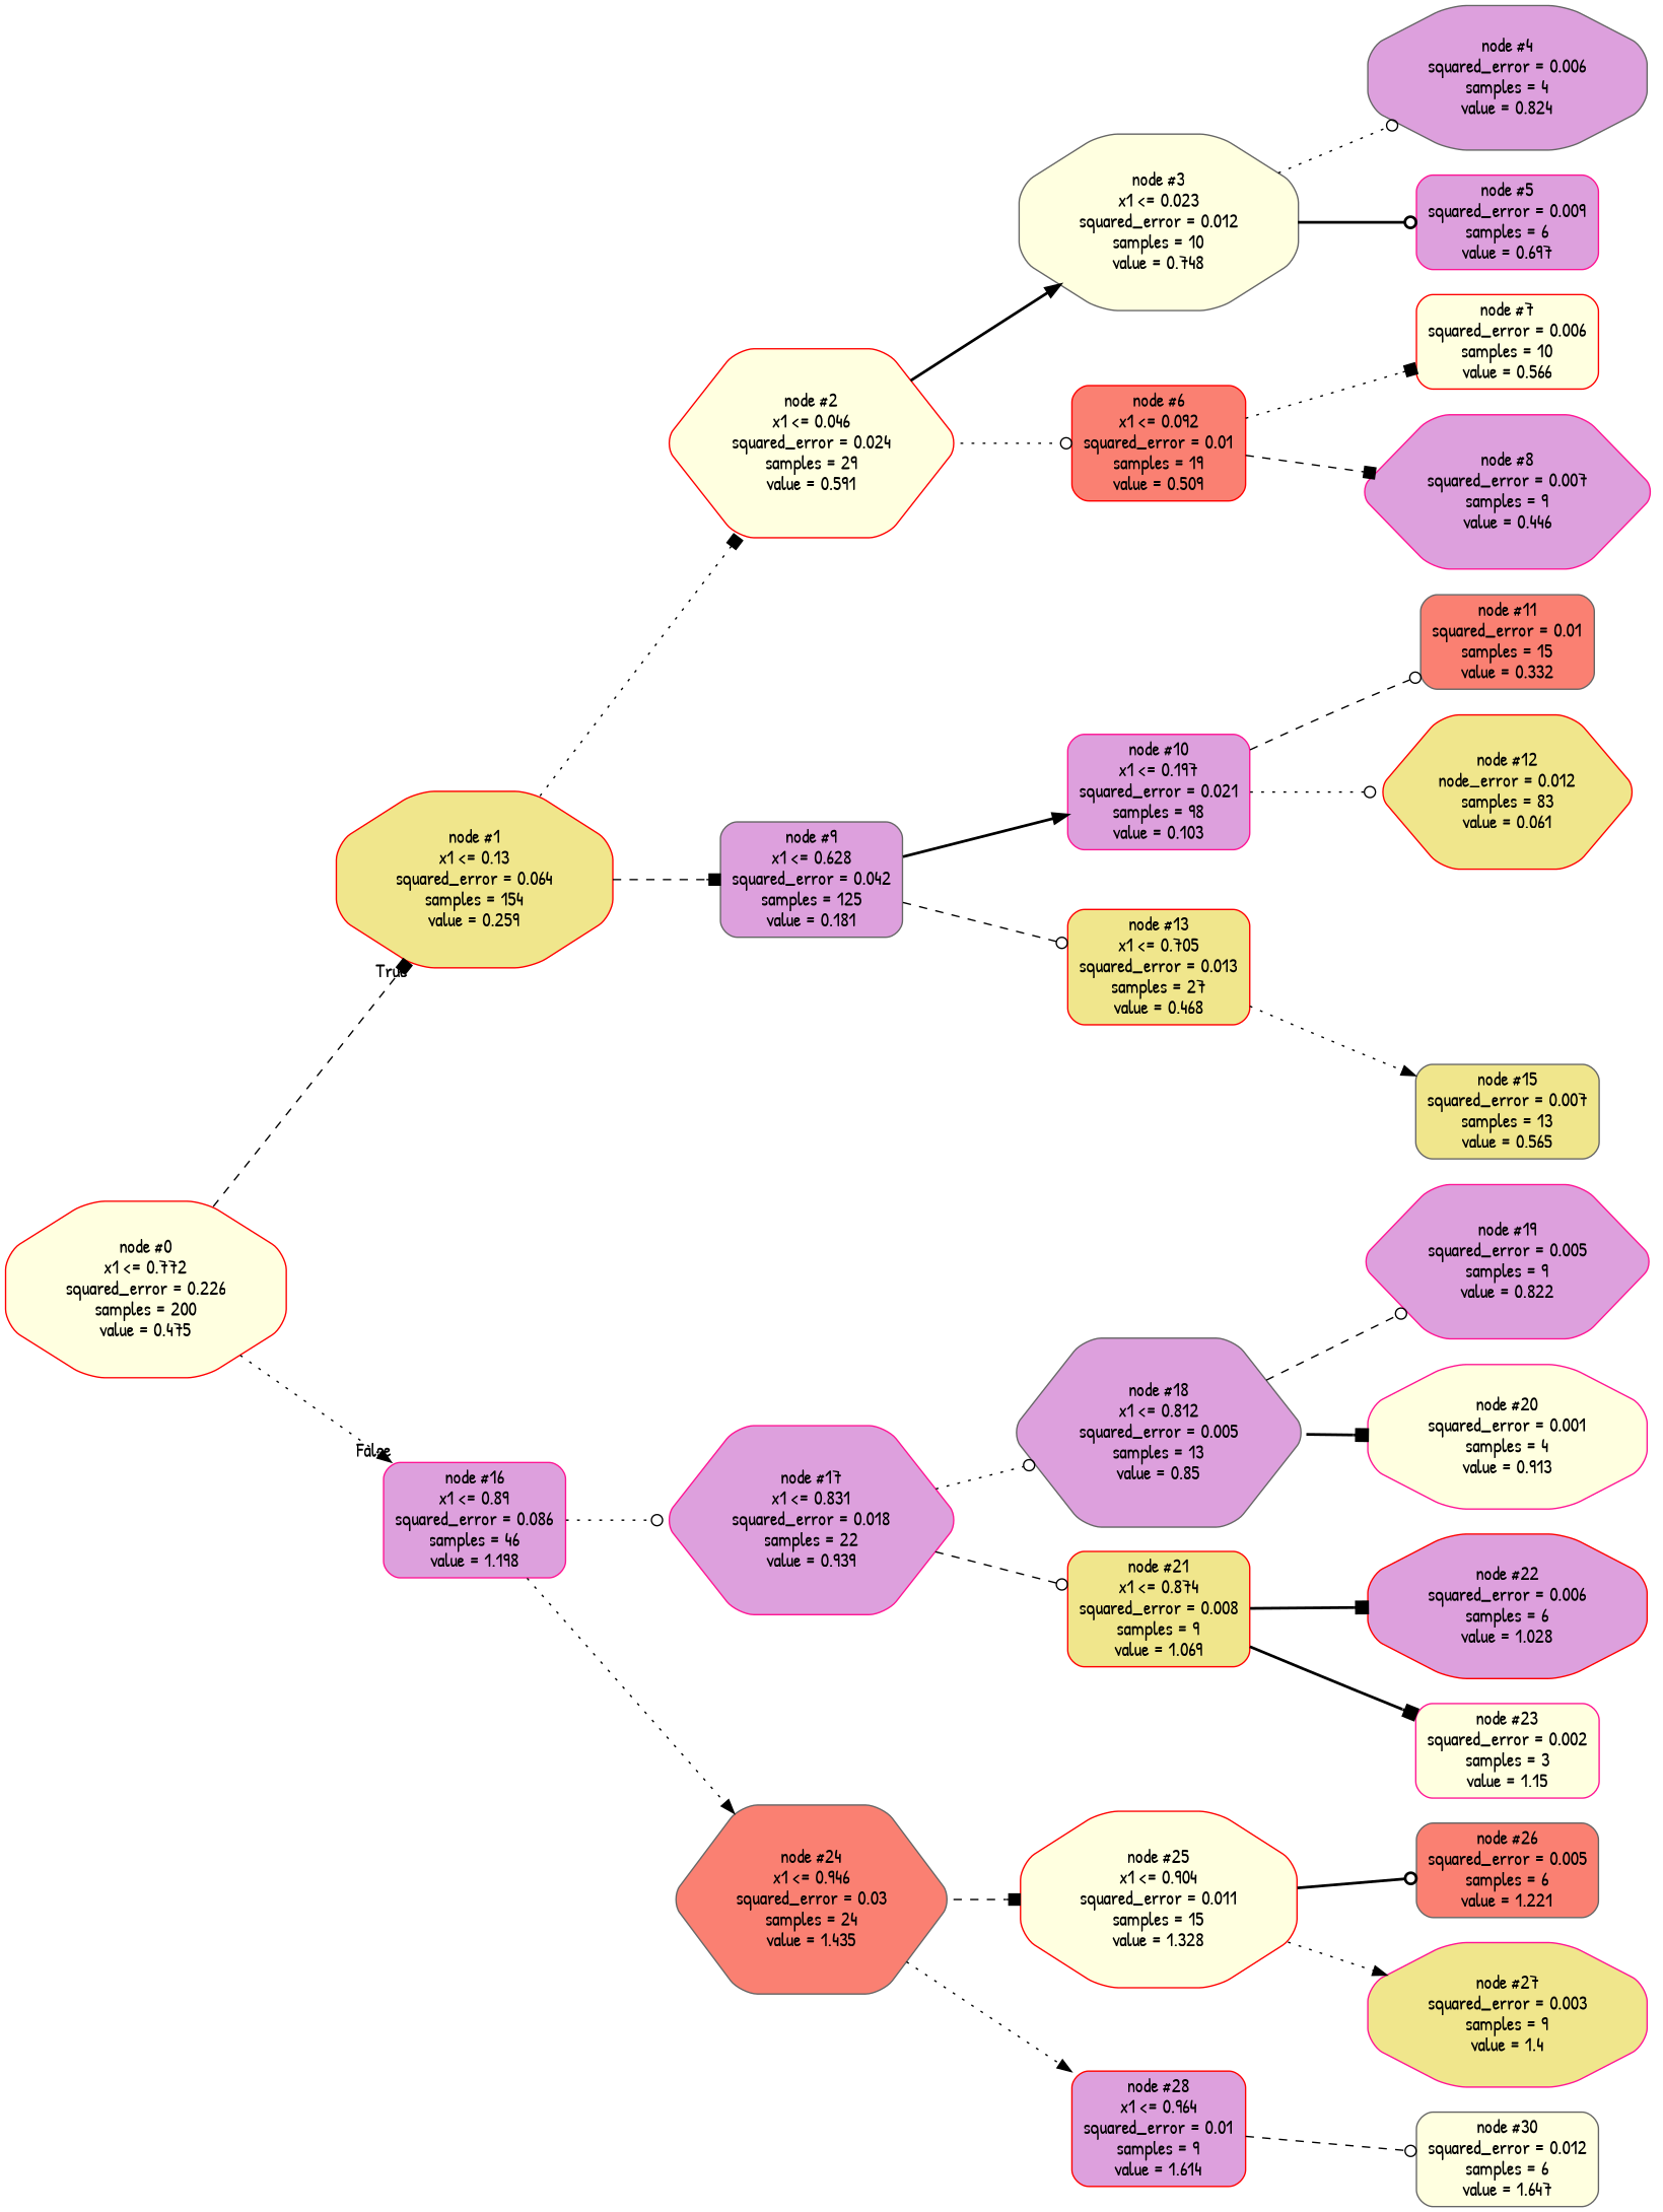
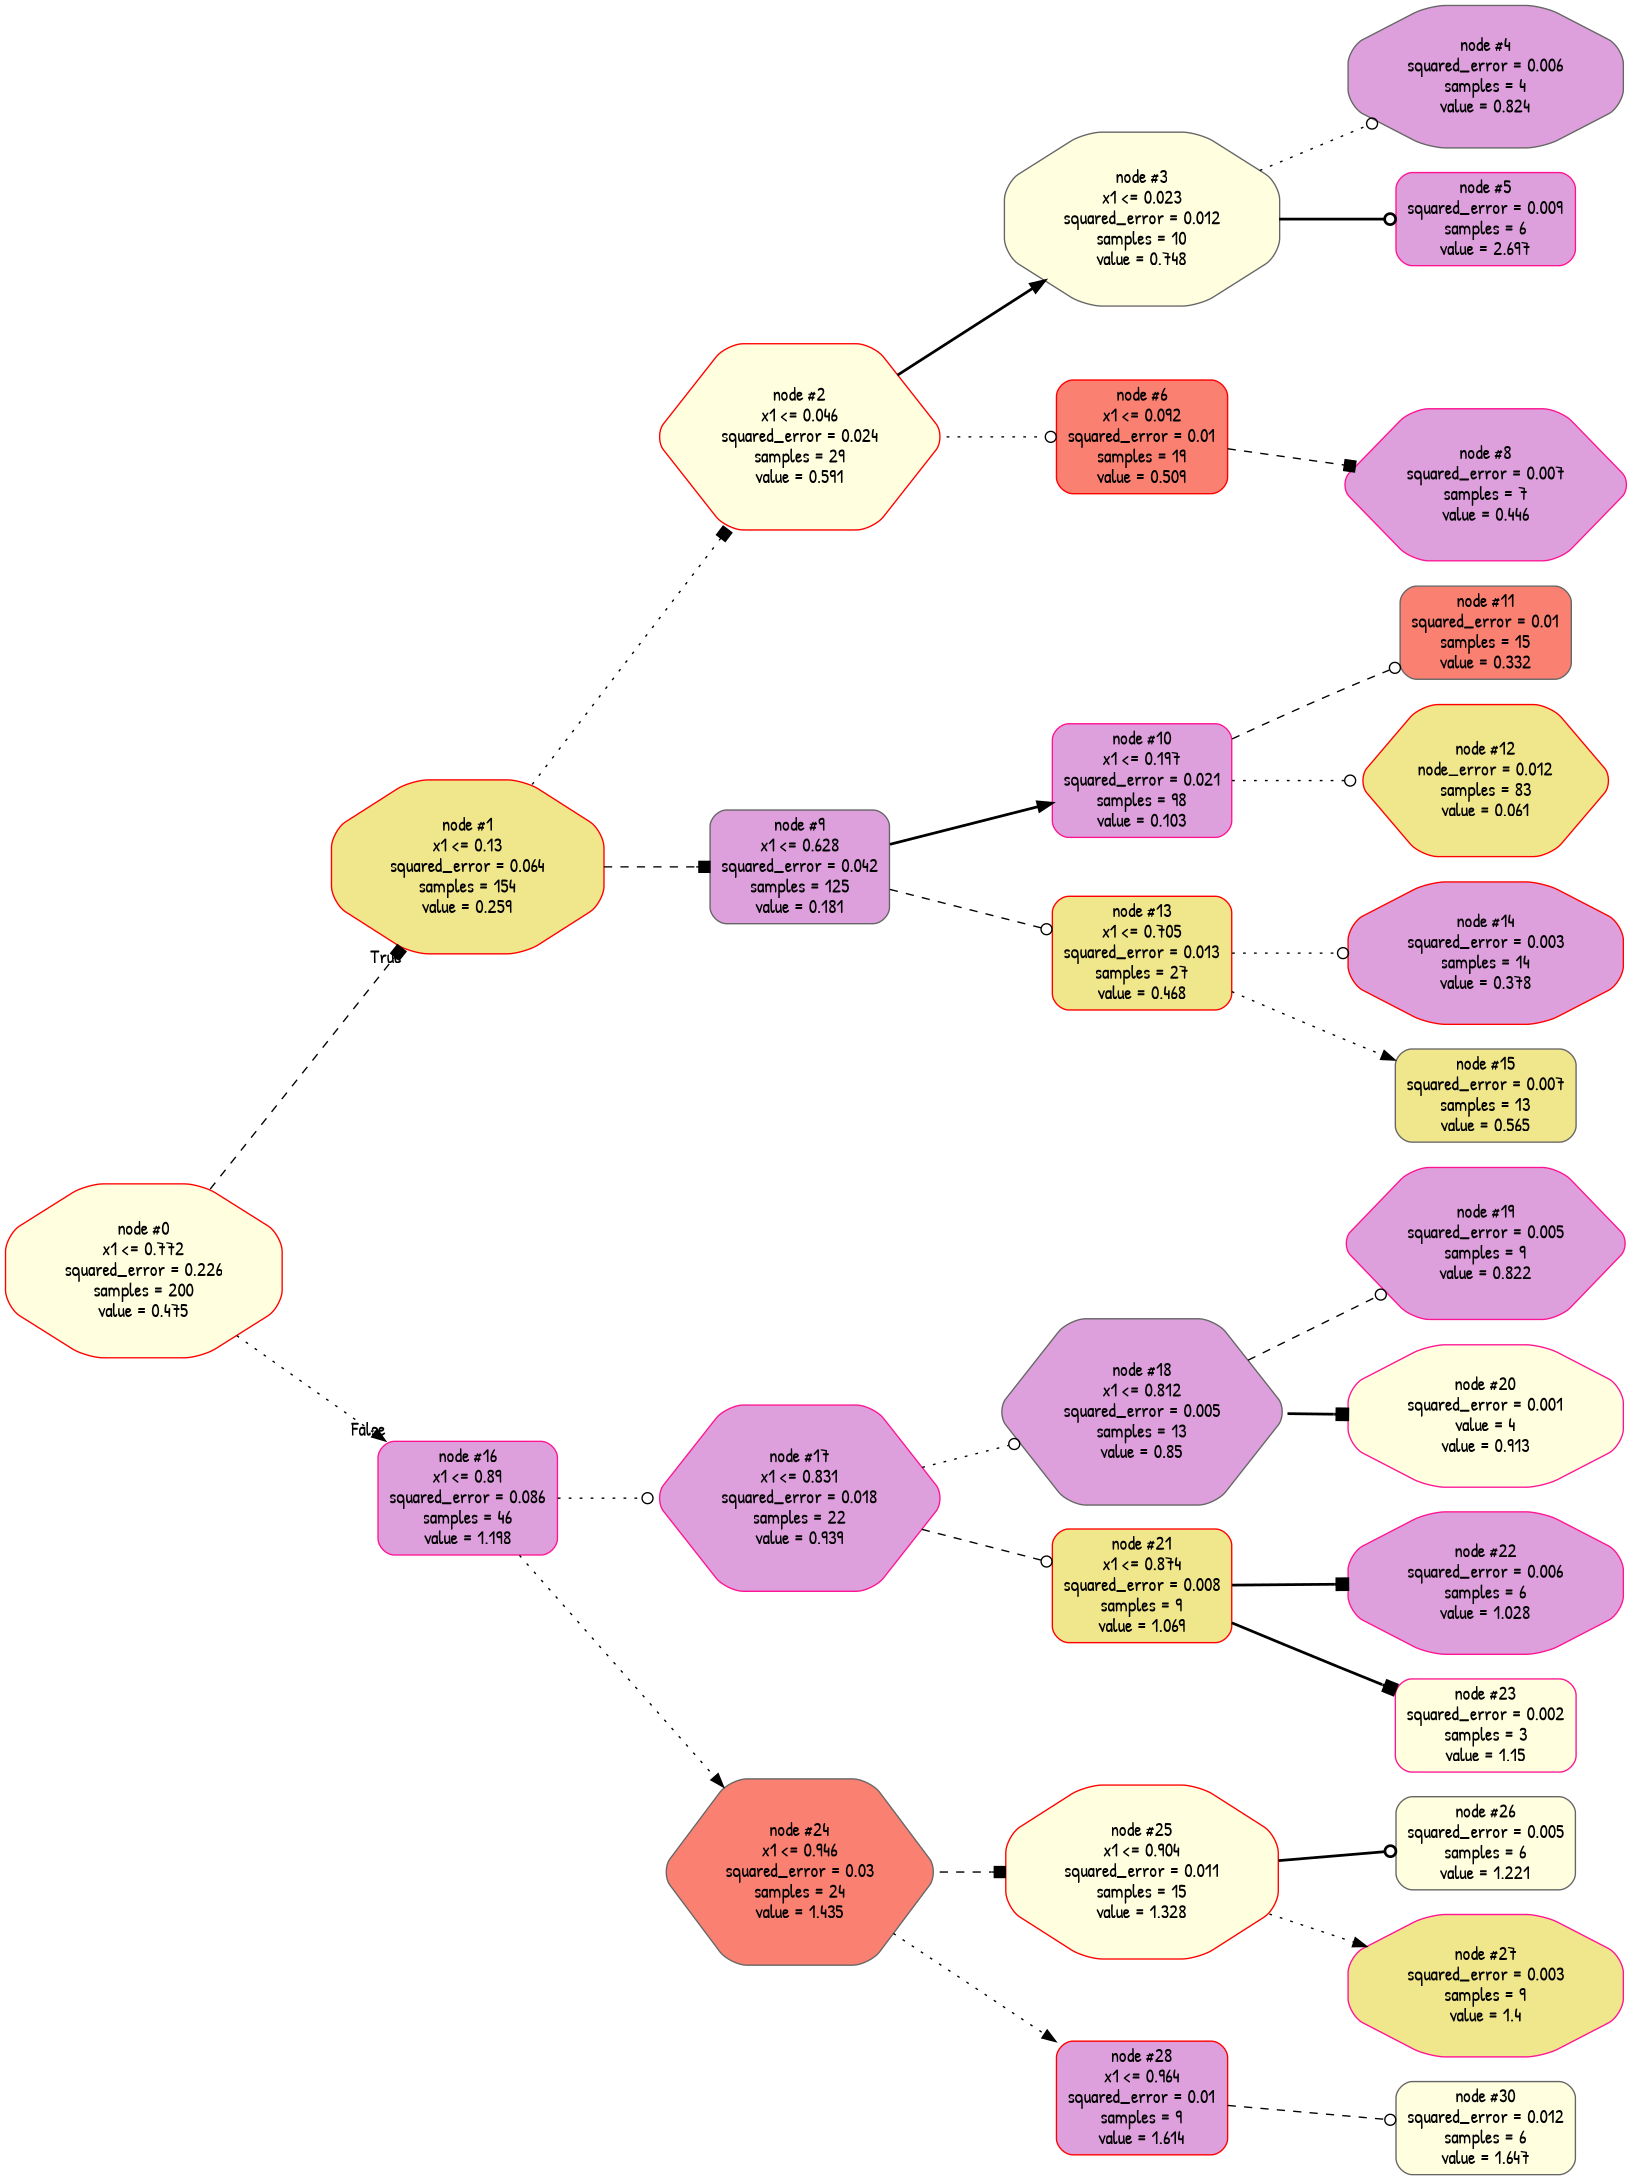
  digraph {
    fontname="Patrick Hand"
    rankdir=LR
    node [color=red fillcolor=plum fontname="Patrick Hand" shape=box style="filled, rounded"]
    edge [arrowhead=odot fontname="Patrick Hand" style=dotted]
    n1 [fillcolor=lightyellow label="node #0\nx1 <= 0.772\nsquared_error = 0.226\nsamples = 200\nvalue = 0.475" shape=octagon]
    n2 [fillcolor=khaki label="node #1\nx1 <= 0.13\nsquared_error = 0.064\nsamples = 154\nvalue = 0.259" shape=octagon]
    n3 [color=deeppink label="node #16\nx1 <= 0.89\nsquared_error = 0.086\nsamples = 46\nvalue = 1.198"]
    n4 [fillcolor=lightyellow label="node #2\nx1 <= 0.046\nsquared_error = 0.024\nsamples = 29\nvalue = 0.591" shape=hexagon]
    n5 [color=gray40 label="node #9\nx1 <= 0.628\nsquared_error = 0.042\nsamples = 125\nvalue = 0.181"]
    n6 [color=deeppink label="node #17\nx1 <= 0.831\nsquared_error = 0.018\nsamples = 22\nvalue = 0.939" shape=hexagon]
    n7 [color=gray40 fillcolor=salmon label="node #24\nx1 <= 0.946\nsquared_error = 0.03\nsamples = 24\nvalue = 1.435" shape=hexagon]
    n8 [color=gray40 fillcolor=lightyellow label="node #3\nx1 <= 0.023\nsquared_error = 0.012\nsamples = 10\nvalue = 0.748" shape=octagon]
    n9 [fillcolor=salmon label="node #6\nx1 <= 0.092\nsquared_error = 0.01\nsamples = 19\nvalue = 0.509"]
    n10 [color=deeppink label="node #10\nx1 <= 0.197\nsquared_error = 0.021\nsamples = 98\nvalue = 0.103"]
    n11 [fillcolor=khaki label="node #13\nx1 <= 0.705\nsquared_error = 0.013\nsamples = 27\nvalue = 0.468"]
    n12 [color=gray40 label="node #4\nsquared_error = 0.006\nsamples = 4\nvalue = 0.824" shape=octagon]
-   n13 [color=deeppink label="node #5\nsquared_error = 0.009\nsamples = 6\nvalue = 0.697"]
-   n14 [fillcolor=lightyellow label="node #7\nsquared_error = 0.006\nsamples = 10\nvalue = 0.566"]
-   n15 [color=deeppink label="node #8\nsquared_error = 0.007\nsamples = 9\nvalue = 0.446" shape=hexagon]
+   n13 [color=deeppink label="node #5\nsquared_error = 0.009\nsamples = 6\nvalue = 2.697"]
+   n15 [color=deeppink label="node #8\nsquared_error = 0.007\nsamples = 7\nvalue = 0.446" shape=hexagon]
    n16 [color=gray40 fillcolor=salmon label="node #11\nsquared_error = 0.01\nsamples = 15\nvalue = 0.332"]
    n17 [fillcolor=khaki label="node #12\nnode_error = 0.012\nsamples = 83\nvalue = 0.061" shape=hexagon]
+   n18 [label="node #14\nsquared_error = 0.003\nsamples = 14\nvalue = 0.378" shape=octagon]
    n19 [color=gray40 fillcolor=khaki label="node #15\nsquared_error = 0.007\nsamples = 13\nvalue = 0.565"]
    n20 [color=gray40 label="node #18\nx1 <= 0.812\nsquared_error = 0.005\nsamples = 13\nvalue = 0.85" shape=hexagon]
    n21 [fillcolor=khaki label="node #21\nx1 <= 0.874\nsquared_error = 0.008\nsamples = 9\nvalue = 1.069"]
    n22 [fillcolor=lightyellow label="node #25\nx1 <= 0.904\nsquared_error = 0.011\nsamples = 15\nvalue = 1.328" shape=octagon]
    n23 [label="node #28\nx1 <= 0.964\nsquared_error = 0.01\nsamples = 9\nvalue = 1.614"]
    n24 [color=deeppink label="node #19\nsquared_error = 0.005\nsamples = 9\nvalue = 0.822" shape=hexagon]
-   n25 [color=deeppink fillcolor=lightyellow label="node #20\nsquared_error = 0.001\nsamples = 4\nvalue = 0.913" shape=octagon]
-   n26 [label="node #22\nsquared_error = 0.006\nsamples = 6\nvalue = 1.028" shape=octagon]
+   n25 [color=deeppink fillcolor=lightyellow label="node #20\nsquared_error = 0.001\nvalue = 4\nvalue = 0.913" shape=octagon]
+   n26 [color=deeppink label="node #22\nsquared_error = 0.006\nsamples = 6\nvalue = 1.028" shape=octagon]
    n27 [color=deeppink fillcolor=lightyellow label="node #23\nsquared_error = 0.002\nsamples = 3\nvalue = 1.15"]
-   n28 [color=gray40 fillcolor=salmon label="node #26\nsquared_error = 0.005\nsamples = 6\nvalue = 1.221"]
+   n28 [color=gray40 fillcolor=lightyellow label="node #26\nsquared_error = 0.005\nsamples = 6\nvalue = 1.221"]
    n29 [color=deeppink fillcolor=khaki label="node #27\nsquared_error = 0.003\nsamples = 9\nvalue = 1.4" shape=octagon]
    n30 [color=gray40 fillcolor=lightyellow label="node #30\nsquared_error = 0.012\nsamples = 6\nvalue = 1.647"]
    n1 -> n2 [arrowhead=box headlabel=True labelangle=45 labeldistance=2.5 style=dashed]
    n1 -> n3 [arrowhead=normal headlabel=False labelangle=-45 labeldistance=2.5]
    n2 -> n4 [arrowhead=box]
    n2 -> n5 [arrowhead=box style=dashed]
    n3 -> n6
    n3 -> n7 [arrowhead=normal]
    n4 -> n8 [arrowhead=normal style=bold]
    n4 -> n9
    n5 -> n10 [arrowhead=normal style=bold]
    n5 -> n11 [style=dashed]
    n6 -> n20
    n6 -> n21 [style=dashed]
    n7 -> n22 [arrowhead=box style=dashed]
    n7 -> n23 [arrowhead=normal]
    n8 -> n12
    n8 -> n13 [style=bold]
-   n9 -> n14 [arrowhead=box]
    n9 -> n15 [arrowhead=box style=dashed]
    n10 -> n16 [style=dashed]
    n10 -> n17
+   n11 -> n18
    n11 -> n19 [arrowhead=normal]
    n20 -> n24 [style=dashed]
    n20 -> n25 [arrowhead=box style=bold]
    n21 -> n26 [arrowhead=box style=bold]
    n21 -> n27 [arrowhead=box style=bold]
    n22 -> n28 [style=bold]
    n22 -> n29 [arrowhead=normal]
    n23 -> n30 [style=dashed]
  }
